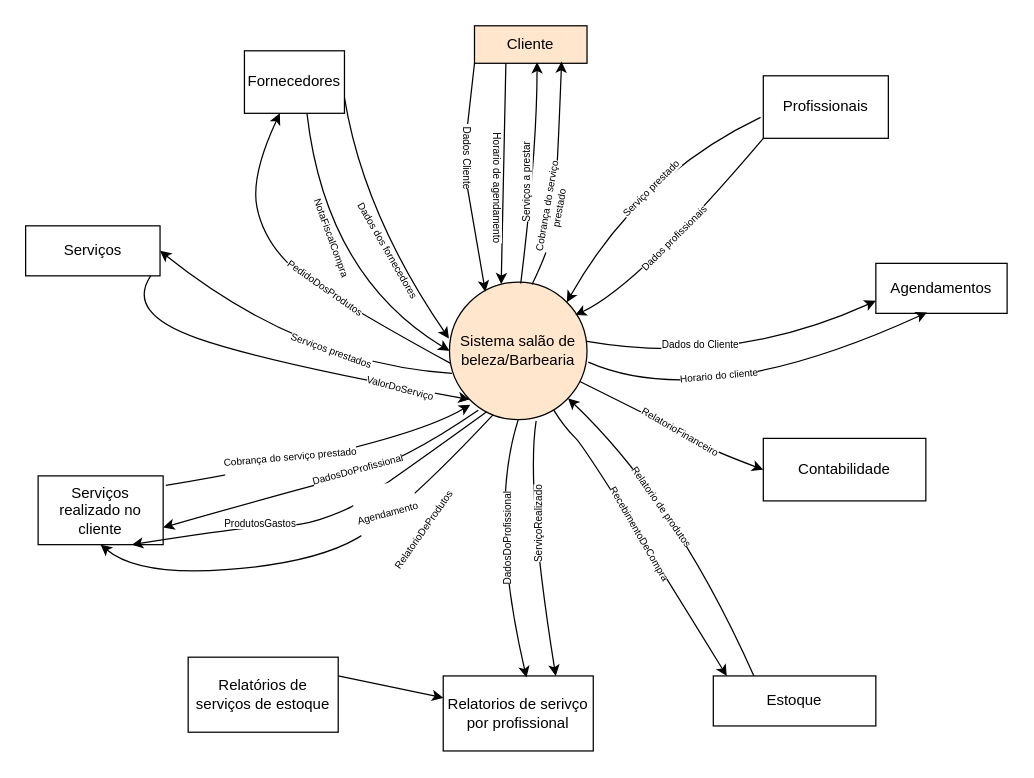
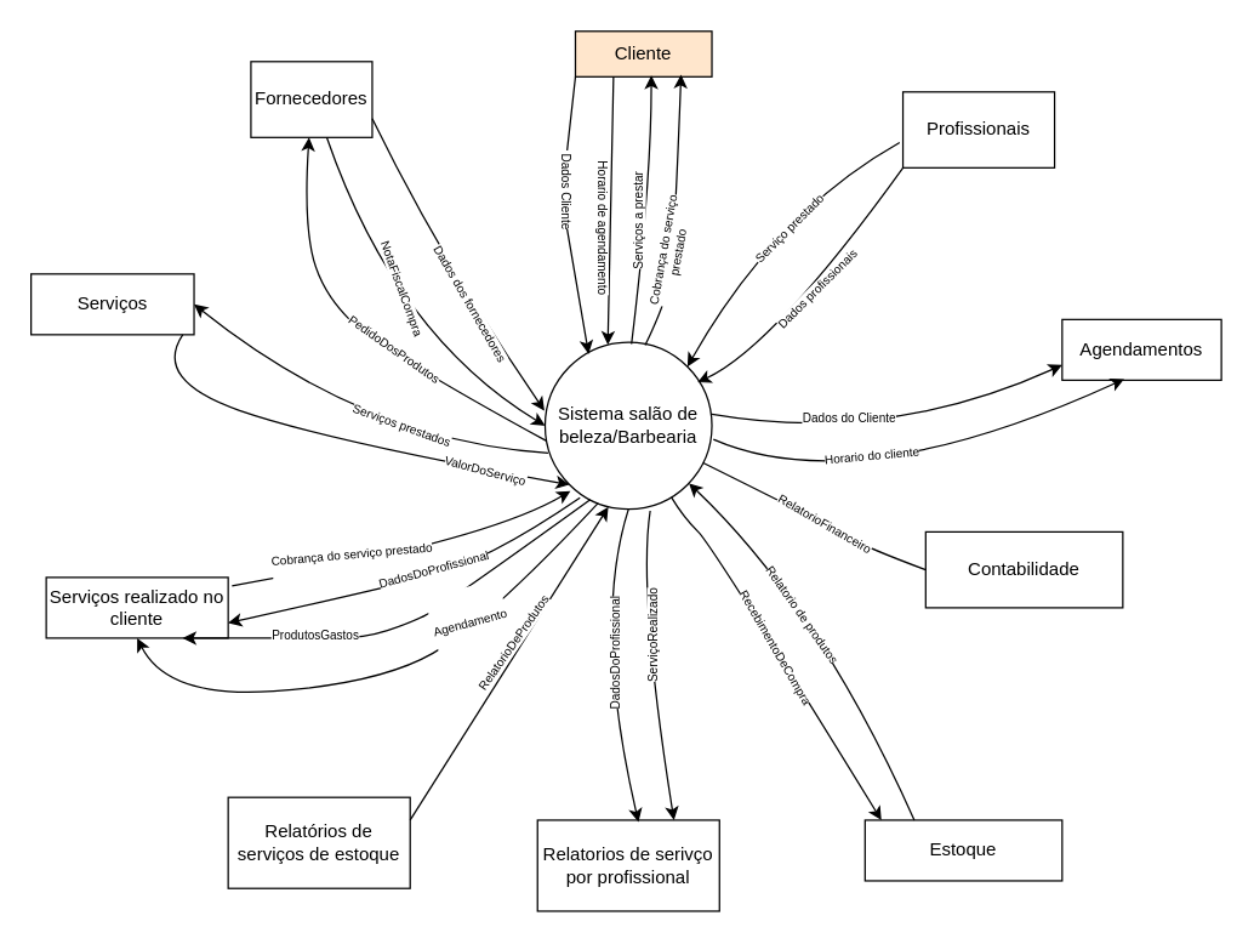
  <mxCell id="0" />
  <mxCell id="1" parent="0" />
- <mxCell id="2" value="Sistema salão de beleza/Barbearia" style="ellipse;whiteSpace=wrap;html=1;aspect=fixed;fillColor=#ffe6cc;" parent="1" vertex="1"><mxGeometry x="359" y="225" width="110" height="110" as="geometry" /></mxCell>
+ <mxCell id="2" value="Sistema salão de beleza/Barbearia" style="ellipse;whiteSpace=wrap;html=1;aspect=fixed;" parent="1" vertex="1"><mxGeometry x="359" y="225" width="110" height="110" as="geometry" /></mxCell>
  <mxCell id="3" value="Cliente" style="rounded=0;whiteSpace=wrap;html=1;fillColor=#ffe6cc;" parent="1" vertex="1"><mxGeometry x="379" y="20" width="90" height="30" as="geometry" /></mxCell>
- <mxCell id="4" value="Fornecedores" style="rounded=0;whiteSpace=wrap;html=1;" parent="1" vertex="1"><mxGeometry x="195" y="40" width="80" height="50" as="geometry" /></mxCell>
- <mxCell id="5" value="Profissionais" style="rounded=0;whiteSpace=wrap;html=1;" parent="1" vertex="1"><mxGeometry x="610" y="60" width="100" height="50" as="geometry" /></mxCell>
+ <mxCell id="4" value="Fornecedores" style="rounded=0;whiteSpace=wrap;html=1;" parent="1" vertex="1"><mxGeometry x="165" y="40" width="80" height="50" as="geometry" /></mxCell>
+ <mxCell id="5" value="Profissionais" style="rounded=0;whiteSpace=wrap;html=1;" parent="1" vertex="1"><mxGeometry x="595" y="60" width="100" height="50" as="geometry" /></mxCell>
  <mxCell id="6" value="Agendamentos" style="rounded=0;whiteSpace=wrap;html=1;" parent="1" vertex="1"><mxGeometry x="700" y="210" width="105" height="40" as="geometry" /></mxCell>
  <mxCell id="7" value="Serviços" style="rounded=0;whiteSpace=wrap;html=1;" parent="1" vertex="1"><mxGeometry x="20" y="180" width="107.5" height="40" as="geometry" /></mxCell>
- <mxCell id="8" value="Serviços realizado no cliente" style="rounded=0;whiteSpace=wrap;html=1;" parent="1" vertex="1"><mxGeometry x="30" y="380" width="100" height="55" as="geometry" /></mxCell>
+ <mxCell id="8" value="Serviços realizado no cliente" style="rounded=0;whiteSpace=wrap;html=1;" parent="1" vertex="1"><mxGeometry x="30" y="380" width="120" height="40" as="geometry" /></mxCell>
  <mxCell id="9" value="Contabilidade" style="rounded=0;whiteSpace=wrap;html=1;" parent="1" vertex="1"><mxGeometry x="610" y="350" width="130" height="50" as="geometry" /></mxCell>
  <mxCell id="10" value="Estoque" style="rounded=0;whiteSpace=wrap;html=1;" parent="1" vertex="1"><mxGeometry x="570" y="540" width="130" height="40" as="geometry" /></mxCell>
  <mxCell id="11" value="Relatorios de serivço por profissional" style="rounded=0;whiteSpace=wrap;html=1;" parent="1" vertex="1"><mxGeometry x="354" y="540" width="120" height="60" as="geometry" /></mxCell>
  <mxCell id="12" value="Relatórios de serviços de estoque" style="rounded=0;whiteSpace=wrap;html=1;" parent="1" vertex="1"><mxGeometry x="150" y="525" width="120" height="60" as="geometry" /></mxCell>
  <mxCell id="13" value="" style="endArrow=classic;html=1;entryX=0.261;entryY=0.07;entryDx=0;entryDy=0;entryPerimeter=0;exitX=0;exitY=1;exitDx=0;exitDy=0;" parent="1" target="2" edge="1" source="3"><mxGeometry width="50" height="50" relative="1" as="geometry"><mxPoint x="380" y="89" as="sourcePoint" /><mxPoint x="388" y="228" as="targetPoint" /><Array as="points"><mxPoint x="370" y="130" /></Array></mxGeometry></mxCell>
  <mxCell id="14" value="" style="endArrow=classic;html=1;exitX=0.279;exitY=0.995;exitDx=0;exitDy=0;entryX=0.376;entryY=0.015;entryDx=0;entryDy=0;entryPerimeter=0;exitPerimeter=0;" parent="1" source="3" target="2" edge="1"><mxGeometry width="50" height="50" relative="1" as="geometry"><mxPoint x="440" y="160" as="sourcePoint" /><mxPoint x="400" y="225" as="targetPoint" /></mxGeometry></mxCell>
  <mxCell id="15" value="&lt;font style=&quot;font-size: 8px;&quot;&gt;Dados Cliente&amp;nbsp;&lt;/font&gt;" style="text;html=1;strokeColor=none;fillColor=none;align=center;verticalAlign=middle;whiteSpace=wrap;rounded=0;rotation=90;horizontal=1;textDirection=rtl;labelBackgroundColor=#ffffff;fontSize=8;" parent="1" vertex="1"><mxGeometry x="330" y="115" width="86" height="20" as="geometry" /></mxCell>
  <mxCell id="16" value="&lt;font style=&quot;font-size: 8px;&quot;&gt;Horario de agendamento&lt;/font&gt;" style="text;html=1;strokeColor=none;fillColor=none;align=center;verticalAlign=bottom;whiteSpace=wrap;rounded=0;rotation=90;labelBackgroundColor=#ffffff;fontSize=8;" parent="1" vertex="1"><mxGeometry x="340" y="140" width="119" height="20" as="geometry" /></mxCell>
  <mxCell id="17" value="" style="curved=1;endArrow=classic;html=1;exitX=0.518;exitY=0.01;exitDx=0;exitDy=0;exitPerimeter=0;entryX=0.556;entryY=0.97;entryDx=0;entryDy=0;entryPerimeter=0;" parent="1" source="2" target="3" edge="1"><mxGeometry width="50" height="50" relative="1" as="geometry"><mxPoint x="419" y="220" as="sourcePoint" /><mxPoint x="460" y="140" as="targetPoint" /><Array as="points"><mxPoint x="429" y="120" /></Array></mxGeometry></mxCell>
  <mxCell id="18" value="" style="curved=1;endArrow=classic;html=1;exitX=0;exitY=1;exitDx=0;exitDy=0;entryX=0.914;entryY=0.24;entryDx=0;entryDy=0;entryPerimeter=0;" parent="1" source="5" target="2" edge="1"><mxGeometry width="50" height="50" relative="1" as="geometry"><mxPoint x="440" y="200" as="sourcePoint" /><mxPoint x="490" y="150" as="targetPoint" /><Array as="points"><mxPoint x="510" y="228" /></Array></mxGeometry></mxCell>
  <mxCell id="19" value="" style="curved=1;endArrow=classic;html=1;exitX=-0.022;exitY=0.666;exitDx=0;exitDy=0;exitPerimeter=0;entryX=1;entryY=0;entryDx=0;entryDy=0;" parent="1" source="5" target="2" edge="1"><mxGeometry width="50" height="50" relative="1" as="geometry"><mxPoint x="460" y="230" as="sourcePoint" /><mxPoint x="510" y="180" as="targetPoint" /><Array as="points"><mxPoint x="510" y="140" /></Array></mxGeometry></mxCell>
  <mxCell id="20" value="&lt;font style=&quot;font-size: 8px;&quot;&gt;Serviço prestado&lt;/font&gt;" style="text;html=1;strokeColor=none;fillColor=none;align=center;verticalAlign=middle;whiteSpace=wrap;rounded=0;labelBackgroundColor=#ffffff;rotation=-45;fontSize=8;" parent="1" vertex="1"><mxGeometry x="480.2" y="135" width="81" height="30" as="geometry" /></mxCell>
  <mxCell id="21" value="&lt;span style=&quot;font-size: 8px;&quot;&gt;Dados profissionais&lt;/span&gt;" style="text;html=1;strokeColor=none;fillColor=none;align=center;verticalAlign=middle;whiteSpace=wrap;rounded=0;labelBackgroundColor=#ffffff;rotation=-45;fontSize=8;" parent="1" vertex="1"><mxGeometry x="489" y="180" width="100" height="20" as="geometry" /></mxCell>
  <mxCell id="22" value="" style="curved=1;endArrow=classic;html=1;exitX=1;exitY=0.75;exitDx=0;exitDy=0;entryX=-0.004;entryY=0.41;entryDx=0;entryDy=0;entryPerimeter=0;" parent="1" source="4" target="2" edge="1"><mxGeometry width="50" height="50" relative="1" as="geometry"><mxPoint x="280" y="210" as="sourcePoint" /><mxPoint x="330" y="160" as="targetPoint" /><Array as="points"><mxPoint x="290" y="170" /></Array></mxGeometry></mxCell>
  <mxCell id="23" value="Dados dos fornecedores" style="text;html=1;strokeColor=none;fillColor=none;align=center;verticalAlign=middle;whiteSpace=wrap;rounded=0;labelBackgroundColor=#ffffff;rotation=60;fontSize=8;" parent="1" vertex="1"><mxGeometry x="240" y="190" width="140" height="20" as="geometry" /></mxCell>
  <mxCell id="24" style="edgeStyle=orthogonalEdgeStyle;rounded=0;orthogonalLoop=1;jettySize=auto;html=1;exitX=0.5;exitY=1;exitDx=0;exitDy=0;" parent="1" source="4" target="4" edge="1"><mxGeometry relative="1" as="geometry" /></mxCell>
  <mxCell id="25" value="" style="curved=1;endArrow=classic;html=1;exitX=0.018;exitY=0.664;exitDx=0;exitDy=0;exitPerimeter=0;entryX=1;entryY=0.5;entryDx=0;entryDy=0;" parent="1" source="2" target="7" edge="1"><mxGeometry width="50" height="50" relative="1" as="geometry"><mxPoint x="240" y="315" as="sourcePoint" /><mxPoint x="290" y="265" as="targetPoint" /><Array as="points"><mxPoint x="240" y="290" /></Array></mxGeometry></mxCell>
  <mxCell id="26" value="Serviços prestados" style="text;html=1;strokeColor=none;fillColor=none;align=center;verticalAlign=middle;whiteSpace=wrap;rounded=0;labelBackgroundColor=#ffffff;rotation=20;fontSize=8;" parent="1" vertex="1"><mxGeometry x="200" y="270" width="130" height="20" as="geometry" /></mxCell>
  <mxCell id="27" value="" style="curved=1;endArrow=classic;html=1;entryX=0;entryY=0.75;entryDx=0;entryDy=0;" parent="1" edge="1" target="6"><mxGeometry width="50" height="50" relative="1" as="geometry"><mxPoint x="469" y="272.5" as="sourcePoint" /><mxPoint x="634" y="257.5" as="targetPoint" /><Array as="points"><mxPoint x="584" y="292.5" /></Array></mxGeometry></mxCell>
  <mxCell id="28" value="Dados do Cliente" style="text;html=1;strokeColor=none;fillColor=none;align=center;verticalAlign=middle;whiteSpace=wrap;rounded=0;labelBackgroundColor=#ffffff;fontSize=8;" parent="1" vertex="1"><mxGeometry x="510" y="265" width="100" height="20" as="geometry" /></mxCell>
  <mxCell id="29" value="" style="curved=1;endArrow=classic;html=1;entryX=0.39;entryY=0.981;entryDx=0;entryDy=0;entryPerimeter=0;" parent="1" target="6" edge="1"><mxGeometry width="50" height="50" relative="1" as="geometry"><mxPoint x="470" y="289" as="sourcePoint" /><mxPoint x="670" y="270" as="targetPoint" /><Array as="points"><mxPoint x="564" y="330" /></Array></mxGeometry></mxCell>
  <mxCell id="30" value="Horario do cliente" style="text;html=1;strokeColor=none;fillColor=none;align=center;verticalAlign=middle;whiteSpace=wrap;rounded=0;labelBackgroundColor=#ffffff;fontSize=8;rotation=-5;" parent="1" vertex="1"><mxGeometry x="525" y="290" width="100" height="20" as="geometry" /></mxCell>
  <mxCell id="31" value="" style="curved=1;endArrow=classic;html=1;fontSize=8;exitX=0.625;exitY=1;exitDx=0;exitDy=0;exitPerimeter=0;entryX=0;entryY=0.5;entryDx=0;entryDy=0;" parent="1" source="4" target="2" edge="1"><mxGeometry width="50" height="50" relative="1" as="geometry"><mxPoint x="260" y="270" as="sourcePoint" /><mxPoint x="310" y="220" as="targetPoint" /><Array as="points"><mxPoint x="260" y="220" /></Array></mxGeometry></mxCell>
  <mxCell id="32" value="NotaFiscalCompra" style="text;html=1;strokeColor=none;fillColor=none;align=center;verticalAlign=middle;whiteSpace=wrap;rounded=0;labelBackgroundColor=#ffffff;fontSize=8;rotation=70;" parent="1" vertex="1"><mxGeometry x="245" y="180" width="40" height="20" as="geometry" /></mxCell>
  <mxCell id="33" value="Serviços a prestar" style="text;html=1;strokeColor=none;fillColor=none;align=center;verticalAlign=middle;whiteSpace=wrap;rounded=0;labelBackgroundColor=#ffffff;fontSize=8;rotation=-90;" parent="1" vertex="1"><mxGeometry x="386" y="135" width="70" height="20" as="geometry" /></mxCell>
  <mxCell id="34" value="" style="curved=1;endArrow=classic;html=1;fontSize=8;exitX=0.6;exitY=0.018;exitDx=0;exitDy=0;exitPerimeter=0;entryX=0.774;entryY=0.954;entryDx=0;entryDy=0;entryPerimeter=0;" parent="1" source="2" target="3" edge="1"><mxGeometry width="50" height="50" relative="1" as="geometry"><mxPoint x="426" y="210" as="sourcePoint" /><mxPoint x="450" y="120" as="targetPoint" /><Array as="points"><mxPoint x="438" y="200" /><mxPoint x="444" y="170" /></Array></mxGeometry></mxCell>
  <mxCell id="35" value="Cobrança do serviço prestado" style="text;html=1;strokeColor=none;fillColor=none;align=center;verticalAlign=middle;whiteSpace=wrap;rounded=0;labelBackgroundColor=#ffffff;fontSize=8;rotation=-80;" parent="1" vertex="1"><mxGeometry x="404.2" y="160" width="76" height="10" as="geometry" /></mxCell>
  <mxCell id="36" value="" style="curved=1;endArrow=classic;html=1;fontSize=8;exitX=0.25;exitY=0;exitDx=0;exitDy=0;" parent="1" target="2" edge="1" source="10"><mxGeometry width="50" height="50" relative="1" as="geometry"><mxPoint x="540" y="450" as="sourcePoint" /><mxPoint x="590" y="400" as="targetPoint" /><Array as="points"><mxPoint x="540" y="400" /></Array></mxGeometry></mxCell>
  <mxCell id="37" value="Relatorio de produtos" style="text;html=1;strokeColor=none;fillColor=none;align=center;verticalAlign=middle;whiteSpace=wrap;rounded=0;labelBackgroundColor=#ffffff;fontSize=8;rotation=55;" parent="1" vertex="1"><mxGeometry x="469" y="390" width="120" height="30" as="geometry" /></mxCell>
  <mxCell id="38" value="" style="curved=1;endArrow=classic;html=1;fontSize=8;exitX=1.021;exitY=0.139;exitDx=0;exitDy=0;exitPerimeter=0;entryX=0.152;entryY=0.891;entryDx=0;entryDy=0;entryPerimeter=0;" parent="1" source="8" target="2" edge="1"><mxGeometry width="50" height="50" relative="1" as="geometry"><mxPoint x="300" y="370" as="sourcePoint" /><mxPoint x="350" y="320" as="targetPoint" /><Array as="points"><mxPoint x="320" y="356" /></Array></mxGeometry></mxCell>
  <mxCell id="39" value="&#10;&#10;&lt;span style=&quot;color: rgb(0, 0, 0); font-family: helvetica; font-size: 8px; font-style: normal; font-weight: 400; letter-spacing: normal; text-align: center; text-indent: 0px; text-transform: none; word-spacing: 0px; background-color: rgb(255, 255, 255); display: inline; float: none;&quot;&gt;Cobrança do serviço prestado&lt;/span&gt;&#10;&#10;" style="text;html=1;strokeColor=none;fillColor=none;align=center;verticalAlign=middle;whiteSpace=wrap;rounded=0;labelBackgroundColor=#ffffff;fontSize=8;rotation=-5;" parent="1" vertex="1"><mxGeometry x="174" y="355" width="116" height="20" as="geometry" /></mxCell>
- <mxCell id="40" value="" style="curved=1;endArrow=classic;html=1;fontSize=8;entryX=0;entryY=0.5;entryDx=0;entryDy=0;" parent="1" source="2" target="9" edge="1"><mxGeometry width="50" height="50" relative="1" as="geometry"><mxPoint x="535" y="370" as="sourcePoint" /><mxPoint x="585" y="320" as="targetPoint" /><Array as="points"><mxPoint x="555" y="350" /><mxPoint x="570" y="360" /></Array></mxGeometry></mxCell>
+ <mxCell id="40" value="" style="curved=1;endArrow=none;html=1;fontSize=8;entryX=0;entryY=0.5;entryDx=0;entryDy=0;" parent="1" source="2" target="9" edge="1"><mxGeometry width="50" height="50" relative="1" as="geometry"><mxPoint x="535" y="370" as="sourcePoint" /><mxPoint x="585" y="320" as="targetPoint" /><Array as="points"><mxPoint x="555" y="350" /><mxPoint x="570" y="360" /></Array></mxGeometry></mxCell>
  <mxCell id="41" value="RelatorioFinanceiro" style="text;html=1;strokeColor=none;fillColor=none;align=center;verticalAlign=middle;whiteSpace=wrap;rounded=0;labelBackgroundColor=#ffffff;fontSize=8;rotation=30;" parent="1" vertex="1"><mxGeometry x="524" y="335" width="40" height="20" as="geometry" /></mxCell>
  <mxCell id="42" value="" style="curved=1;endArrow=classic;html=1;fontSize=8;exitX=0.008;exitY=0.591;exitDx=0;exitDy=0;exitPerimeter=0;" parent="1" source="2" target="4" edge="1"><mxGeometry width="50" height="50" relative="1" as="geometry"><mxPoint x="200" y="230" as="sourcePoint" /><mxPoint x="227" y="143" as="targetPoint" /><Array as="points"><mxPoint x="250" y="230" /><mxPoint x="210" y="190" /><mxPoint x="200" y="140" /></Array></mxGeometry></mxCell>
  <mxCell id="43" value="PedidoDosProdutos" style="text;html=1;strokeColor=none;fillColor=none;align=center;verticalAlign=middle;whiteSpace=wrap;rounded=0;labelBackgroundColor=#ffffff;fontSize=8;rotation=35;" parent="1" vertex="1"><mxGeometry x="240" y="220" width="40" height="20" as="geometry" /></mxCell>
  <mxCell id="44" value="" style="curved=1;endArrow=classic;html=1;fontSize=8;entryX=0.083;entryY=0.001;entryDx=0;entryDy=0;entryPerimeter=0;" parent="1" source="2" target="10" edge="1"><mxGeometry width="50" height="50" relative="1" as="geometry"><mxPoint x="420" y="410" as="sourcePoint" /><mxPoint x="470" y="360" as="targetPoint" /><Array as="points"><mxPoint x="450" y="340" /><mxPoint x="470" y="360" /></Array></mxGeometry></mxCell>
  <mxCell id="45" value="RecebimentoDeCompra" style="text;html=1;strokeColor=none;fillColor=none;align=center;verticalAlign=middle;whiteSpace=wrap;rounded=0;labelBackgroundColor=#ffffff;fontSize=8;rotation=60;" parent="1" vertex="1"><mxGeometry x="464" y="420" width="95.49" height="13.47" as="geometry" /></mxCell>
  <mxCell id="46" value="" style="curved=1;endArrow=classic;html=1;fontSize=8;exitX=0.5;exitY=1;exitDx=0;exitDy=0;entryX=0.555;entryY=0.021;entryDx=0;entryDy=0;entryPerimeter=0;" parent="1" source="2" target="11" edge="1"><mxGeometry width="50" height="50" relative="1" as="geometry"><mxPoint x="360" y="440" as="sourcePoint" /><mxPoint x="420" y="390" as="targetPoint" /><Array as="points"><mxPoint x="390" y="410" /></Array></mxGeometry></mxCell>
  <mxCell id="47" value="" style="curved=1;endArrow=classic;html=1;fontSize=8;exitX=0.63;exitY=1.01;exitDx=0;exitDy=0;exitPerimeter=0;entryX=0.75;entryY=0;entryDx=0;entryDy=0;" parent="1" source="2" target="11" edge="1"><mxGeometry width="50" height="50" relative="1" as="geometry"><mxPoint x="401.92" y="430" as="sourcePoint" /><mxPoint x="451.92" y="380" as="targetPoint" /><Array as="points"><mxPoint x="420" y="390" /></Array></mxGeometry></mxCell>
  <mxCell id="48" value="DadosDoProfissional" style="text;html=1;strokeColor=none;fillColor=none;align=center;verticalAlign=middle;whiteSpace=wrap;rounded=0;labelBackgroundColor=#ffffff;fontSize=8;rotation=-90;" parent="1" vertex="1"><mxGeometry x="386" y="420" width="40" height="20" as="geometry" /></mxCell>
  <mxCell id="49" value="ServiçoRealizado&lt;br&gt;" style="text;html=1;strokeColor=none;fillColor=none;align=center;verticalAlign=middle;whiteSpace=wrap;rounded=0;labelBackgroundColor=#ffffff;fontSize=8;rotation=-90;" parent="1" vertex="1"><mxGeometry x="398" y="400" width="66" height="36.53" as="geometry" /></mxCell>
  <mxCell id="50" value="" style="curved=1;endArrow=classic;html=1;fontSize=8;entryX=0;entryY=1;entryDx=0;entryDy=0;" parent="1" target="2" edge="1"><mxGeometry width="50" height="50" relative="1" as="geometry"><mxPoint x="120" y="220" as="sourcePoint" /><mxPoint x="350" y="330" as="targetPoint" /><Array as="points"><mxPoint x="100" y="250" /><mxPoint x="215" y="290" /></Array></mxGeometry></mxCell>
  <mxCell id="51" value="ValorDoServiço" style="text;html=1;strokeColor=none;fillColor=none;align=center;verticalAlign=middle;whiteSpace=wrap;rounded=0;labelBackgroundColor=#ffffff;fontSize=8;rotation=15;" parent="1" vertex="1"><mxGeometry x="300" y="300" width="40" height="20" as="geometry" /></mxCell>
  <mxCell id="52" value="" style="curved=1;endArrow=classic;html=1;fontSize=8;entryX=1;entryY=0.75;entryDx=0;entryDy=0;exitX=0.209;exitY=0.932;exitDx=0;exitDy=0;exitPerimeter=0;" parent="1" source="2" target="8" edge="1"><mxGeometry width="50" height="50" relative="1" as="geometry"><mxPoint x="230" y="420" as="sourcePoint" /><mxPoint x="280" y="370" as="targetPoint" /><Array as="points"><mxPoint x="320" y="370" /><mxPoint x="240" y="390" /></Array></mxGeometry></mxCell>
  <mxCell id="53" value="DadosDoProfissional" style="text;html=1;strokeColor=none;fillColor=none;align=center;verticalAlign=middle;whiteSpace=wrap;rounded=0;labelBackgroundColor=#ffffff;fontSize=8;rotation=-15;" parent="1" vertex="1"><mxGeometry x="266" y="365" width="40" height="20" as="geometry" /></mxCell>
  <mxCell id="54" value="" style="curved=1;endArrow=classic;html=1;fontSize=8;entryX=0.75;entryY=1;entryDx=0;entryDy=0;exitX=0.271;exitY=0.943;exitDx=0;exitDy=0;exitPerimeter=0;" parent="1" source="2" target="8" edge="1"><mxGeometry width="50" height="50" relative="1" as="geometry"><mxPoint x="320" y="410" as="sourcePoint" /><mxPoint x="180" y="400" as="targetPoint" /><Array as="points"><mxPoint x="290" y="400" /><mxPoint x="270" y="410" /><mxPoint x="240" y="420" /><mxPoint x="200" y="420" /></Array></mxGeometry></mxCell>
  <mxCell id="55" value="ProdutosGastos" style="text;html=1;strokeColor=none;fillColor=none;align=center;verticalAlign=middle;whiteSpace=wrap;rounded=0;labelBackgroundColor=#ffffff;fontSize=8;rotation=0;" parent="1" vertex="1"><mxGeometry x="188" y="408.26" width="40" height="20" as="geometry" /></mxCell>
  <mxCell id="56" value="" style="curved=1;endArrow=classic;html=1;fontSize=8;entryX=0.5;entryY=1;entryDx=0;entryDy=0;exitX=0.318;exitY=0.964;exitDx=0;exitDy=0;exitPerimeter=0;" parent="1" source="2" target="8" edge="1"><mxGeometry width="50" height="50" relative="1" as="geometry"><mxPoint x="380" y="410" as="sourcePoint" /><mxPoint x="140" y="400" as="targetPoint" /><Array as="points"><mxPoint x="320" y="410" /><mxPoint x="250" y="450" /><mxPoint x="110" y="460" /></Array></mxGeometry></mxCell>
  <mxCell id="57" value="&#10;&#10;&lt;span style=&quot;color: rgb(0, 0, 0); font-family: helvetica; font-size: 8px; font-style: normal; font-weight: 400; letter-spacing: normal; text-align: center; text-indent: 0px; text-transform: none; word-spacing: 0px; background-color: rgb(255, 255, 255); display: inline; float: none;&quot;&gt;Agendamento&lt;/span&gt;&#10;&#10;" style="text;html=1;strokeColor=none;fillColor=none;align=center;verticalAlign=middle;whiteSpace=wrap;rounded=0;labelBackgroundColor=#ffffff;fontSize=8;rotation=-15;" parent="1" vertex="1"><mxGeometry x="290" y="400" width="40" height="20" as="geometry" /></mxCell>
- <mxCell id="58" value="" style="endArrow=classic;html=1;fontSize=8;exitX=1;exitY=0.25;exitDx=0;exitDy=0;" parent="1" target="11" edge="1" source="12"><mxGeometry width="50" height="50" relative="1" as="geometry"><mxPoint x="300" y="490" as="sourcePoint" /><mxPoint x="350" y="440" as="targetPoint" /></mxGeometry></mxCell>
+ <mxCell id="58" value="" style="endArrow=classic;html=1;fontSize=8;entryX=0.379;entryY=0.987;entryDx=0;entryDy=0;entryPerimeter=0;exitX=1;exitY=0.25;exitDx=0;exitDy=0;" parent="1" target="2" edge="1" source="12"><mxGeometry width="50" height="50" relative="1" as="geometry"><mxPoint x="300" y="490" as="sourcePoint" /><mxPoint x="350" y="440" as="targetPoint" /></mxGeometry></mxCell>
  <mxCell id="59" value="RelatorioDeProdutos" style="text;html=1;strokeColor=none;fillColor=none;align=center;verticalAlign=middle;whiteSpace=wrap;rounded=0;labelBackgroundColor=#ffffff;fontSize=8;rotation=-55;" parent="1" vertex="1"><mxGeometry x="319" y="413.47" width="40" height="20" as="geometry" /></mxCell>
